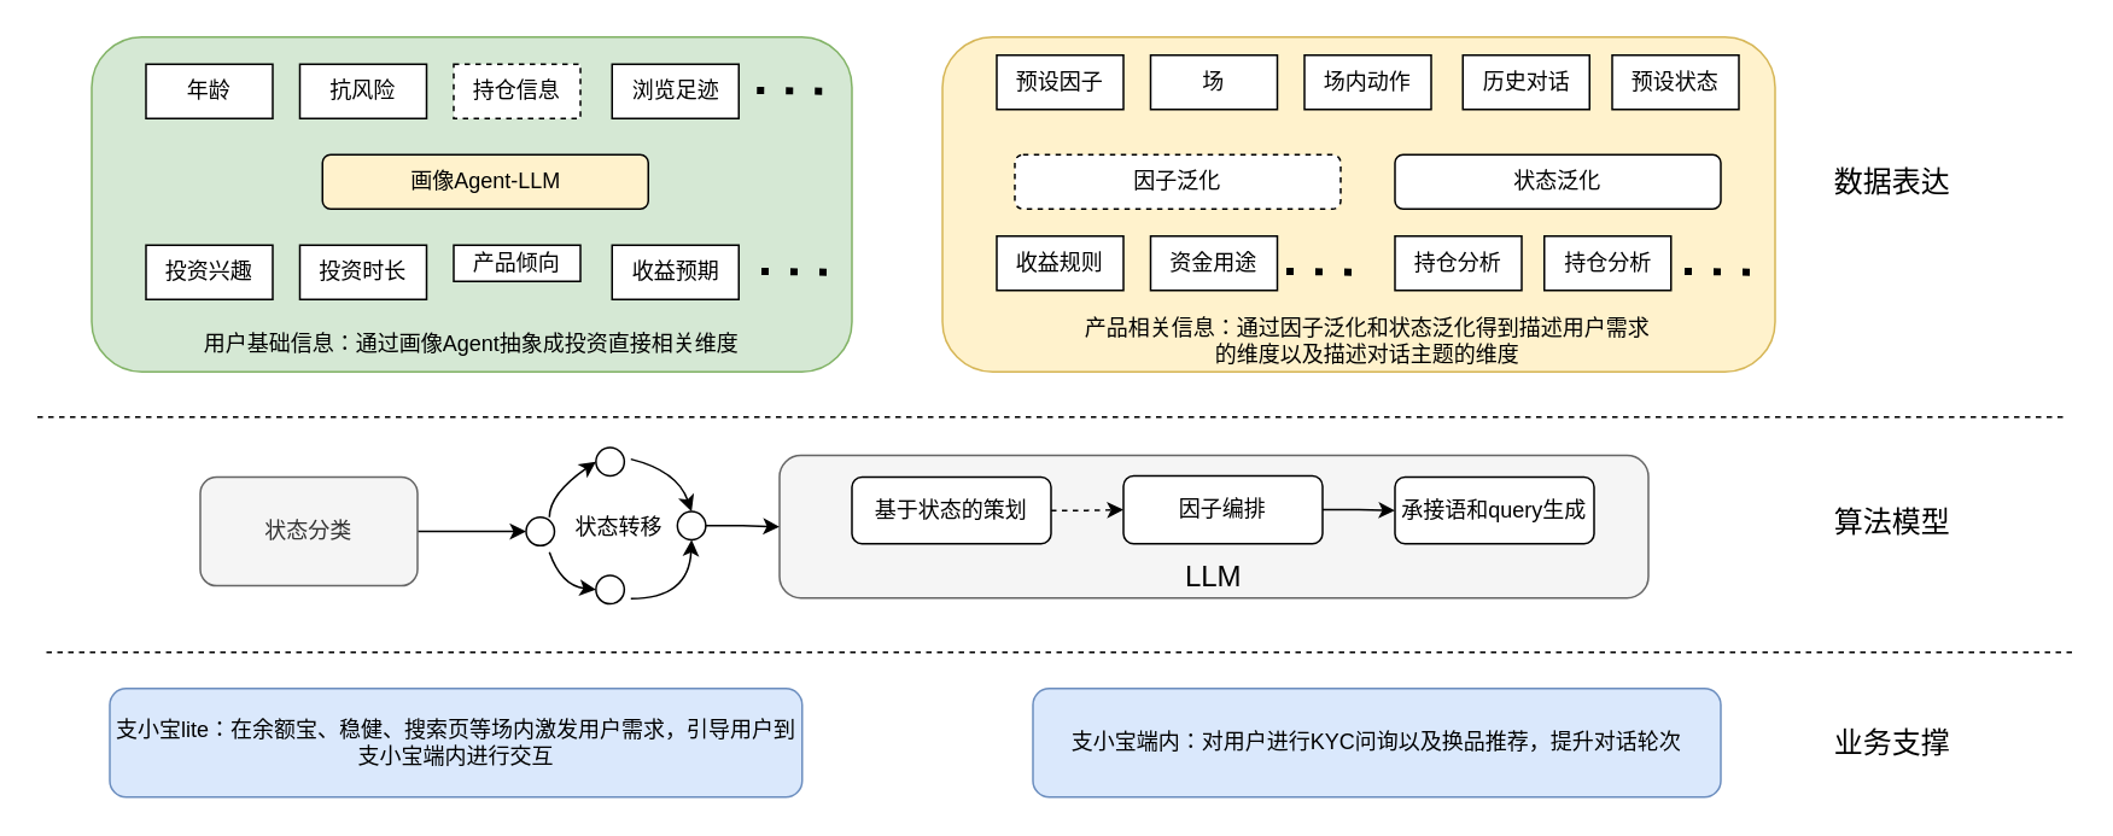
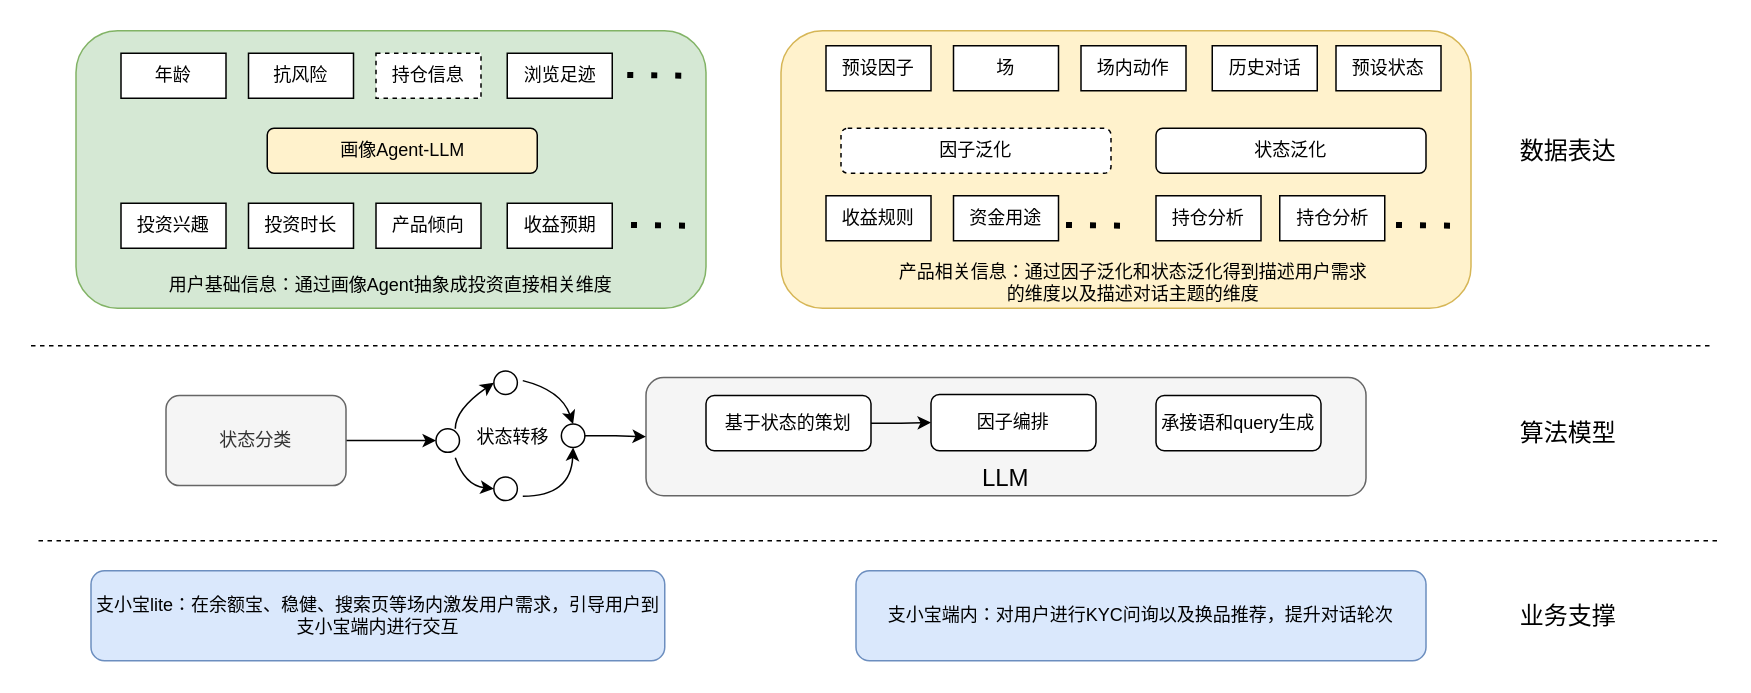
  <mxCell id="0" />
  <mxCell id="1" parent="0" />
  <mxCell id="2" value="" style="rounded=1;whiteSpace=wrap;html=1;fillColor=#f5f5f5;fontColor=#333333;strokeColor=#666666;" vertex="1" parent="1"><mxGeometry x="430" y="251.24" width="480" height="78.76" as="geometry" /></mxCell>
  <mxCell id="3" value="" style="rounded=1;whiteSpace=wrap;html=1;fillColor=#d5e8d4;strokeColor=#82b366;" vertex="1" parent="1"><mxGeometry x="50" y="20" width="420" height="185" as="geometry" /></mxCell>
  <mxCell id="4" value="年龄" style="rounded=0;whiteSpace=wrap;html=1;" vertex="1" parent="1"><mxGeometry x="80" y="35" width="70" height="30" as="geometry" /></mxCell>
  <mxCell id="5" value="抗风险" style="rounded=0;whiteSpace=wrap;html=1;" vertex="1" parent="1"><mxGeometry x="165" y="35" width="70" height="30" as="geometry" /></mxCell>
  <mxCell id="6" value="持仓信息" style="rounded=0;whiteSpace=wrap;html=1;dashed=1;" vertex="1" parent="1"><mxGeometry x="250" y="35" width="70" height="30" as="geometry" /></mxCell>
  <mxCell id="7" value="" style="endArrow=none;dashed=1;html=1;dashPattern=1 3;strokeWidth=4;rounded=0;" edge="1" parent="1"><mxGeometry width="50" height="50" relative="1" as="geometry"><mxPoint x="417.5" y="49.5" as="sourcePoint" /><mxPoint x="457.5" y="50" as="targetPoint" /></mxGeometry></mxCell>
  <mxCell id="8" value="画像Agent-LLM" style="rounded=1;whiteSpace=wrap;html=1;fillColor=#fff2cc;" vertex="1" parent="1"><mxGeometry x="177.5" y="85" width="180" height="30" as="geometry" /></mxCell>
  <mxCell id="9" value="投资兴趣" style="rounded=0;whiteSpace=wrap;html=1;" vertex="1" parent="1"><mxGeometry x="80" y="135" width="70" height="30" as="geometry" /></mxCell>
- <mxCell id="10" value="产品倾向" style="rounded=0;whiteSpace=wrap;html=1;" vertex="1" parent="1"><mxGeometry x="250" y="135" width="70" height="20" as="geometry" /></mxCell>
+ <mxCell id="10" value="产品倾向" style="rounded=0;whiteSpace=wrap;html=1;" vertex="1" parent="1"><mxGeometry x="250" y="135" width="70" height="30" as="geometry" /></mxCell>
  <mxCell id="11" value="收益预期" style="rounded=0;whiteSpace=wrap;html=1;" vertex="1" parent="1"><mxGeometry x="337.5" y="135" width="70" height="30" as="geometry" /></mxCell>
  <mxCell id="12" value="" style="endArrow=none;dashed=1;html=1;dashPattern=1 3;strokeWidth=4;rounded=0;" edge="1" parent="1"><mxGeometry width="50" height="50" relative="1" as="geometry"><mxPoint x="420" y="149.5" as="sourcePoint" /><mxPoint x="460" y="150" as="targetPoint" /></mxGeometry></mxCell>
  <mxCell id="13" value="投资时长" style="rounded=0;whiteSpace=wrap;html=1;" vertex="1" parent="1"><mxGeometry x="165" y="135" width="70" height="30" as="geometry" /></mxCell>
  <mxCell id="14" value="浏览足迹" style="rounded=0;whiteSpace=wrap;html=1;" vertex="1" parent="1"><mxGeometry x="337.5" y="35" width="70" height="30" as="geometry" /></mxCell>
  <mxCell id="15" value="" style="rounded=1;whiteSpace=wrap;html=1;fillColor=#fff2cc;strokeColor=#d6b656;" vertex="1" parent="1"><mxGeometry x="520" y="20" width="460" height="185" as="geometry" /></mxCell>
  <mxCell id="16" value="预设因子" style="rounded=0;whiteSpace=wrap;html=1;" vertex="1" parent="1"><mxGeometry x="550" y="30" width="70" height="30" as="geometry" /></mxCell>
  <mxCell id="17" value="场" style="rounded=0;whiteSpace=wrap;html=1;" vertex="1" parent="1"><mxGeometry x="635" y="30" width="70" height="30" as="geometry" /></mxCell>
  <mxCell id="18" value="场内动作" style="rounded=0;whiteSpace=wrap;html=1;" vertex="1" parent="1"><mxGeometry x="720" y="30" width="70" height="30" as="geometry" /></mxCell>
  <mxCell id="19" value="因子泛化" style="rounded=1;whiteSpace=wrap;html=1;dashed=1;" vertex="1" parent="1"><mxGeometry x="560" y="85" width="180" height="30" as="geometry" /></mxCell>
  <mxCell id="20" value="收益规则" style="rounded=0;whiteSpace=wrap;html=1;" vertex="1" parent="1"><mxGeometry x="550" y="130" width="70" height="30" as="geometry" /></mxCell>
  <mxCell id="21" value="持仓分析" style="rounded=0;whiteSpace=wrap;html=1;" vertex="1" parent="1"><mxGeometry x="770" y="130" width="70" height="30" as="geometry" /></mxCell>
  <mxCell id="22" value="资金用途" style="rounded=0;whiteSpace=wrap;html=1;" vertex="1" parent="1"><mxGeometry x="635" y="130" width="70" height="30" as="geometry" /></mxCell>
  <mxCell id="23" value="历史对话" style="rounded=0;whiteSpace=wrap;html=1;" vertex="1" parent="1"><mxGeometry x="807.5" y="30" width="70" height="30" as="geometry" /></mxCell>
  <mxCell id="24" value="预设状态" style="rounded=0;whiteSpace=wrap;html=1;" vertex="1" parent="1"><mxGeometry x="890" y="30" width="70" height="30" as="geometry" /></mxCell>
  <mxCell id="25" value="状态泛化" style="rounded=1;whiteSpace=wrap;html=1;" vertex="1" parent="1"><mxGeometry x="770" y="85" width="180" height="30" as="geometry" /></mxCell>
  <mxCell id="26" value="持仓分析" style="rounded=0;whiteSpace=wrap;html=1;" vertex="1" parent="1"><mxGeometry x="852.5" y="130" width="70" height="30" as="geometry" /></mxCell>
  <mxCell id="27" value="" style="endArrow=none;dashed=1;html=1;dashPattern=1 3;strokeWidth=4;rounded=0;" edge="1" parent="1"><mxGeometry width="50" height="50" relative="1" as="geometry"><mxPoint x="710" y="149.5" as="sourcePoint" /><mxPoint x="750" y="150" as="targetPoint" /></mxGeometry></mxCell>
  <mxCell id="28" value="" style="endArrow=none;dashed=1;html=1;dashPattern=1 3;strokeWidth=4;rounded=0;" edge="1" parent="1"><mxGeometry width="50" height="50" relative="1" as="geometry"><mxPoint x="930" y="149.5" as="sourcePoint" /><mxPoint x="970" y="150" as="targetPoint" /></mxGeometry></mxCell>
  <mxCell id="29" style="edgeStyle=orthogonalEdgeStyle;rounded=0;orthogonalLoop=1;jettySize=auto;html=1;exitX=1;exitY=0.5;exitDx=0;exitDy=0;entryX=0;entryY=0.5;entryDx=0;entryDy=0;" edge="1" parent="1" source="30" target="31"><mxGeometry relative="1" as="geometry" /></mxCell>
  <mxCell id="30" value="状态分类" style="rounded=1;whiteSpace=wrap;html=1;fillColor=#f5f5f5;fontColor=#333333;strokeColor=#666666;" vertex="1" parent="1"><mxGeometry x="110" y="263.22" width="120" height="60" as="geometry" /></mxCell>
  <mxCell id="31" value="" style="ellipse;whiteSpace=wrap;html=1;aspect=fixed;" vertex="1" parent="1"><mxGeometry x="290" y="285.381" width="15.67" height="15.67" as="geometry" /></mxCell>
  <mxCell id="32" value="" style="ellipse;whiteSpace=wrap;html=1;aspect=fixed;" vertex="1" parent="1"><mxGeometry x="328.571" y="246.81" width="15.67" height="15.67" as="geometry" /></mxCell>
  <mxCell id="33" value="" style="ellipse;whiteSpace=wrap;html=1;aspect=fixed;" vertex="1" parent="1"><mxGeometry x="328.571" y="317.524" width="15.67" height="15.67" as="geometry" /></mxCell>
  <mxCell id="34" style="edgeStyle=orthogonalEdgeStyle;rounded=0;orthogonalLoop=1;jettySize=auto;html=1;exitX=1;exitY=0.5;exitDx=0;exitDy=0;entryX=0;entryY=0.5;entryDx=0;entryDy=0;" edge="1" parent="1" source="35" target="2"><mxGeometry relative="1" as="geometry" /></mxCell>
  <mxCell id="35" value="" style="ellipse;whiteSpace=wrap;html=1;aspect=fixed;" vertex="1" parent="1"><mxGeometry x="373.571" y="282.167" width="15.67" height="15.67" as="geometry" /></mxCell>
  <mxCell id="36" value="" style="curved=1;endArrow=classic;html=1;rounded=0;entryX=0;entryY=0.5;entryDx=0;entryDy=0;" edge="1" parent="1" target="32"><mxGeometry width="50" height="50" relative="1" as="geometry"><mxPoint x="302.857" y="285.381" as="sourcePoint" /><mxPoint x="338.214" y="259.667" as="targetPoint" /><Array as="points"><mxPoint x="302.857" y="272.524" /></Array></mxGeometry></mxCell>
  <mxCell id="37" value="" style="curved=1;endArrow=classic;html=1;rounded=0;entryX=0;entryY=0.5;entryDx=0;entryDy=0;" edge="1" parent="1" target="33"><mxGeometry width="50" height="50" relative="1" as="geometry"><mxPoint x="302.857" y="304.667" as="sourcePoint" /><mxPoint x="335" y="327.167" as="targetPoint" /><Array as="points"><mxPoint x="309.286" y="323.149" /></Array></mxGeometry></mxCell>
  <mxCell id="38" value="" style="curved=1;endArrow=classic;html=1;rounded=0;entryX=0.5;entryY=0;entryDx=0;entryDy=0;" edge="1" parent="1" target="35"><mxGeometry width="50" height="50" relative="1" as="geometry"><mxPoint x="347.857" y="253.239" as="sourcePoint" /><mxPoint x="380" y="221.096" as="targetPoint" /><Array as="points"><mxPoint x="373.571" y="259.667" /></Array></mxGeometry></mxCell>
  <mxCell id="39" value="" style="curved=1;endArrow=classic;html=1;rounded=0;entryX=0.5;entryY=1;entryDx=0;entryDy=0;" edge="1" parent="1" target="35"><mxGeometry width="50" height="50" relative="1" as="geometry"><mxPoint x="347.857" y="330.381" as="sourcePoint" /><mxPoint x="380" y="298.239" as="targetPoint" /><Array as="points"><mxPoint x="380" y="330.381" /></Array></mxGeometry></mxCell>
  <mxCell id="40" value="状态转移" style="text;html=1;strokeColor=none;fillColor=none;align=center;verticalAlign=middle;whiteSpace=wrap;rounded=0;" vertex="1" parent="1"><mxGeometry x="315.714" y="276.31" width="51.429" height="30" as="geometry" /></mxCell>
- <mxCell id="41" style="edgeStyle=orthogonalEdgeStyle;rounded=0;orthogonalLoop=1;jettySize=auto;html=1;exitX=1;exitY=0.5;exitDx=0;exitDy=0;entryX=0;entryY=0.5;entryDx=0;entryDy=0;dashed=1;" edge="1" parent="1" source="42" target="44"><mxGeometry relative="1" as="geometry" /></mxCell>
+ <mxCell id="41" style="edgeStyle=orthogonalEdgeStyle;rounded=0;orthogonalLoop=1;jettySize=auto;html=1;exitX=1;exitY=0.5;exitDx=0;exitDy=0;entryX=0;entryY=0.5;entryDx=0;entryDy=0;" edge="1" parent="1" source="42" target="44"><mxGeometry relative="1" as="geometry" /></mxCell>
  <mxCell id="42" value="基于状态的策划" style="rounded=1;whiteSpace=wrap;html=1;" vertex="1" parent="1"><mxGeometry x="470" y="263.22" width="110" height="36.78" as="geometry" /></mxCell>
- <mxCell id="43" style="edgeStyle=orthogonalEdgeStyle;rounded=0;orthogonalLoop=1;jettySize=auto;html=1;exitX=1;exitY=0.5;exitDx=0;exitDy=0;entryX=0;entryY=0.5;entryDx=0;entryDy=0;" edge="1" parent="1" source="44" target="45"><mxGeometry relative="1" as="geometry" /></mxCell>
  <mxCell id="44" value="因子编排" style="rounded=1;whiteSpace=wrap;html=1;" vertex="1" parent="1"><mxGeometry x="620" y="262.48" width="110" height="37.52" as="geometry" /></mxCell>
  <mxCell id="45" value="承接语和query生成" style="rounded=1;whiteSpace=wrap;html=1;" vertex="1" parent="1"><mxGeometry x="770" y="263.22" width="110" height="36.78" as="geometry" /></mxCell>
  <mxCell id="46" value="&lt;font style=&quot;font-size: 16px;&quot;&gt;LLM&lt;/font&gt;" style="text;html=1;align=center;verticalAlign=middle;whiteSpace=wrap;rounded=0;" vertex="1" parent="1"><mxGeometry x="640" y="303.19" width="60" height="30" as="geometry" /></mxCell>
  <mxCell id="47" value="支小宝lite：在余额宝、稳健、搜索页等场内激发用户需求，引导用户到支小宝端内进行交互" style="rounded=1;whiteSpace=wrap;html=1;fillColor=#dae8fc;strokeColor=#6c8ebf;" vertex="1" parent="1"><mxGeometry x="60" y="380" width="382.5" height="60" as="geometry" /></mxCell>
  <mxCell id="48" value="支小宝端内：对用户进行KYC问询以及换品推荐，提升对话轮次" style="rounded=1;whiteSpace=wrap;html=1;fillColor=#dae8fc;strokeColor=#6c8ebf;" vertex="1" parent="1"><mxGeometry x="570" y="380" width="380" height="60" as="geometry" /></mxCell>
  <mxCell id="49" value="用户基础信息：通过画像Agent抽象成投资直接相关维度" style="text;html=1;align=center;verticalAlign=middle;whiteSpace=wrap;rounded=0;" vertex="1" parent="1"><mxGeometry x="100" y="175" width="320" height="30" as="geometry" /></mxCell>
  <mxCell id="50" value="产品相关信息：通过因子泛化和状态泛化得到描述用户需求的维度以及描述对话主题的维度" style="text;html=1;align=center;verticalAlign=middle;whiteSpace=wrap;rounded=0;" vertex="1" parent="1"><mxGeometry x="595" y="172.5" width="320" height="30" as="geometry" /></mxCell>
  <mxCell id="51" value="" style="endArrow=none;dashed=1;html=1;rounded=0;" edge="1" parent="1"><mxGeometry width="50" height="50" relative="1" as="geometry"><mxPoint x="20" y="230" as="sourcePoint" /><mxPoint x="1140" y="230" as="targetPoint" /></mxGeometry></mxCell>
  <mxCell id="52" value="" style="endArrow=none;dashed=1;html=1;rounded=0;" edge="1" parent="1"><mxGeometry width="50" height="50" relative="1" as="geometry"><mxPoint x="25" y="360" as="sourcePoint" /><mxPoint x="1145" y="360" as="targetPoint" /></mxGeometry></mxCell>
  <mxCell id="53" value="&lt;font style=&quot;font-size: 16px;&quot;&gt;数据表达&lt;/font&gt;" style="text;html=1;align=center;verticalAlign=middle;whiteSpace=wrap;rounded=0;" vertex="1" parent="1"><mxGeometry x="1000" y="85" width="90" height="30" as="geometry" /></mxCell>
  <mxCell id="54" value="&lt;font style=&quot;font-size: 16px;&quot;&gt;算法模型&lt;/font&gt;" style="text;html=1;align=center;verticalAlign=middle;whiteSpace=wrap;rounded=0;" vertex="1" parent="1"><mxGeometry x="1000" y="273.19" width="90" height="30" as="geometry" /></mxCell>
  <mxCell id="55" value="&lt;font style=&quot;font-size: 16px;&quot;&gt;业务支撑&lt;/font&gt;" style="text;html=1;align=center;verticalAlign=middle;whiteSpace=wrap;rounded=0;" vertex="1" parent="1"><mxGeometry x="1000" y="395" width="90" height="30" as="geometry" /></mxCell>
